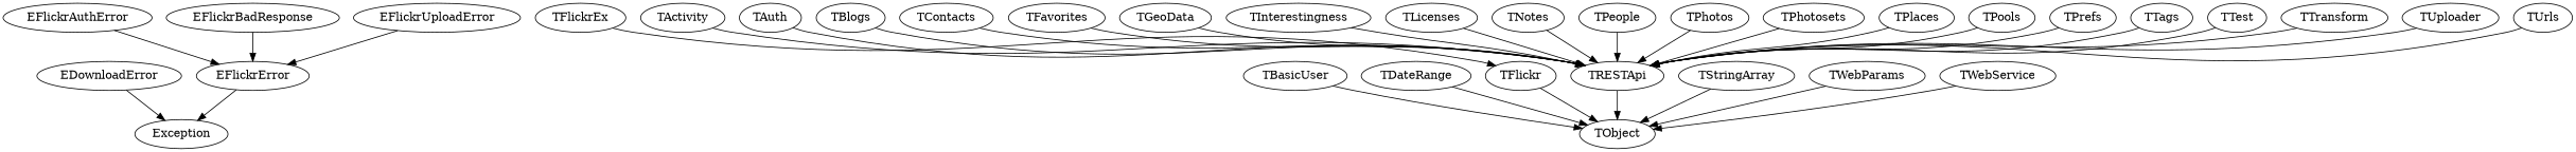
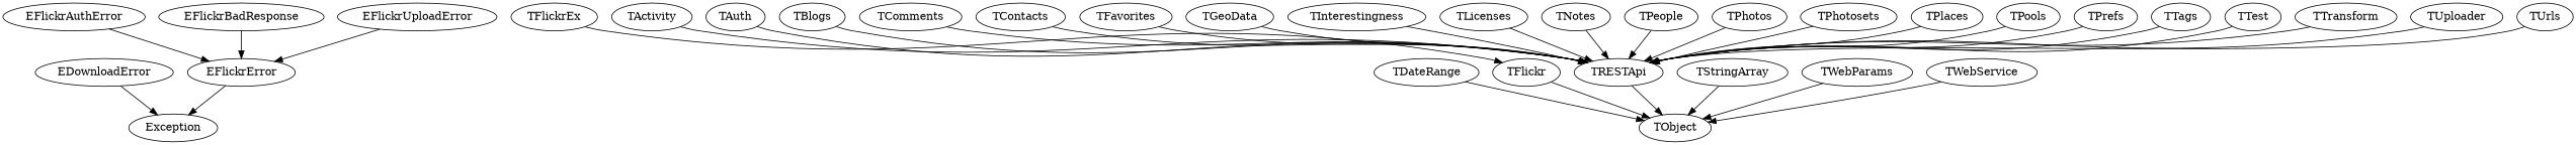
  digraph {
    EDownloadError
    Exception
    EFlickrError
    EFlickrAuthError
    EFlickrBadResponse
    EFlickrUploadError
-   TBasicUser
    TObject
    TDateRange
    TFlickr
    TFlickrEx
    TRESTApi
    TActivity
    TAuth
    TBlogs
+   TComments
    TContacts
    TFavorites
    TGeoData
    TInterestingness
    TLicenses
    TNotes
    TPeople
    TPhotos
    TPhotosets
    TPlaces
    TPools
    TPrefs
    TTags
    TTest
    TTransform
    TUploader
    TUrls
    TStringArray
    TWebParams
    TWebService
    EDownloadError -> Exception
    EFlickrError -> Exception
    EFlickrAuthError -> EFlickrError
    EFlickrBadResponse -> EFlickrError
    EFlickrUploadError -> EFlickrError
-   TBasicUser -> TObject
    TDateRange -> TObject
    TFlickr -> TObject
    TFlickrEx -> TFlickr
    TRESTApi -> TObject
    TActivity -> TRESTApi
    TAuth -> TRESTApi
    TBlogs -> TRESTApi
+   TComments -> TRESTApi
    TContacts -> TRESTApi
    TFavorites -> TRESTApi
    TGeoData -> TRESTApi
    TInterestingness -> TRESTApi
    TLicenses -> TRESTApi
    TNotes -> TRESTApi
    TPeople -> TRESTApi
    TPhotos -> TRESTApi
    TPhotosets -> TRESTApi
    TPlaces -> TRESTApi
    TPools -> TRESTApi
    TPrefs -> TRESTApi
    TTags -> TRESTApi
    TTest -> TRESTApi
    TTransform -> TRESTApi
    TUploader -> TRESTApi
    TUrls -> TRESTApi
    TStringArray -> TObject
    TWebParams -> TObject
    TWebService -> TObject
  }
